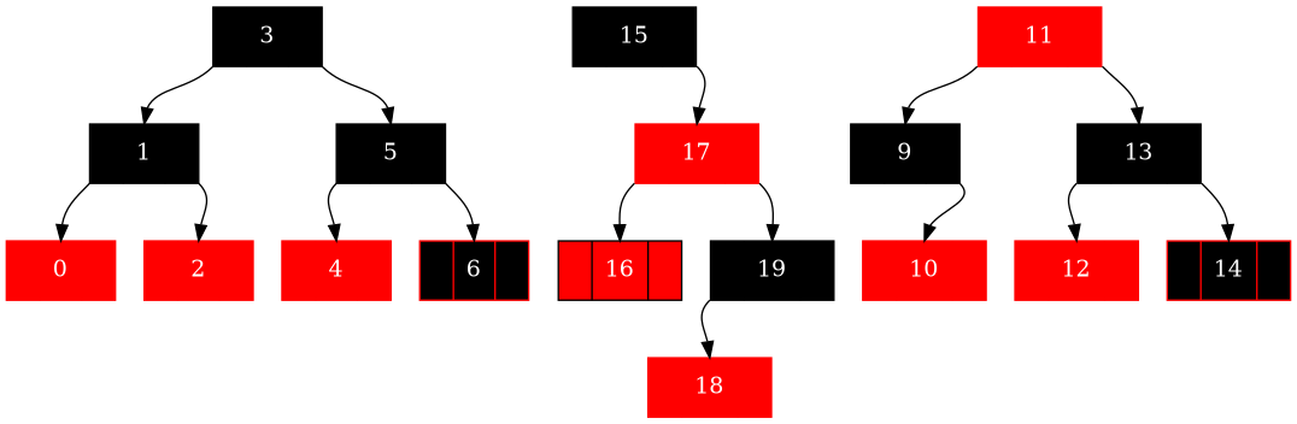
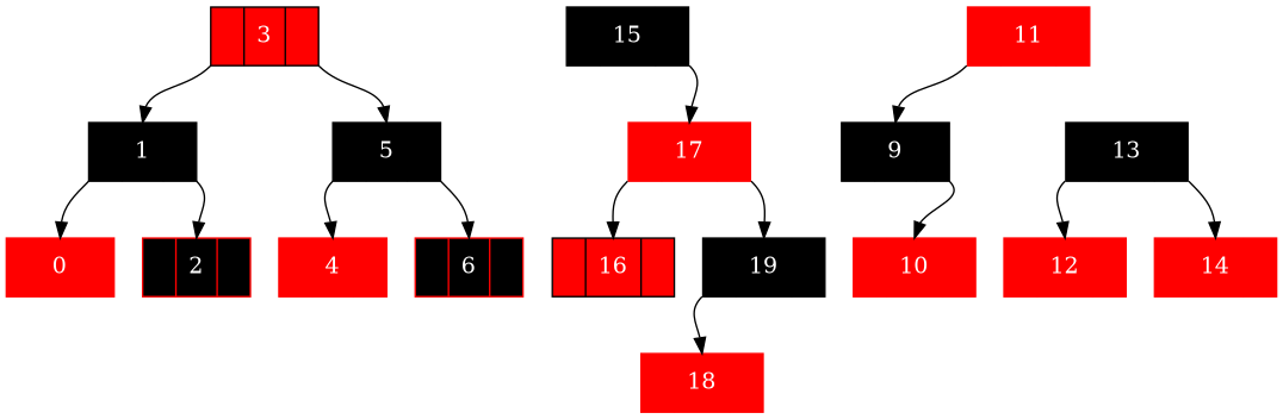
  digraph {
    node [color=red fontcolor=white shape=record style=filled]
    edge [headport=f1 tailport="f2:se"]
-   n1 [color=black label="<f0> | <f1> 3 | <f2> "]
+   n1 [color=black label="<f0> | <f1> 3 | <f2> " fillcolor=red]
    n2 [color=black label="<f0> | <f1> 1 | <f2> "]
    n3 [color=black label="<f0> | <f1> 5 | <f2> "]
    n4 [color=black label="<f0> | <f1> 15 | <f2> "]
    n5 [label="<f0> | <f1> 17 | <f2> "]
    n6 [label="<f0> | <f1> 0 | <f2> "]
-   n7 [label="<f0> | <f1> 2 | <f2> "]
+   n7 [label="<f0> | <f1> 2 | <f2> " fillcolor=black]
    n8 [label="<f0> | <f1> 4 | <f2> "]
    n9 [fillcolor=black label="<f0> | <f1> 6 | <f2> "]
    n10 [label="<f0> | <f1> 11 | <f2> "]
    n11 [color=black label="<f0> | <f1> 9 | <f2> "]
    n12 [color=black label="<f0> | <f1> 13 | <f2> "]
    n13 [color=black fillcolor=red label="<f0> | <f1> 16 | <f2> "]
    n14 [color=black label="<f0> | <f1> 19 | <f2> "]
    n15 [label="<f0> | <f1> 10 | <f2> "]
    n16 [label="<f0> | <f1> 12 | <f2> "]
-   n17 [label="<f0> | <f1> 14 | <f2> " fillcolor=black]
+   n17 [label="<f0> | <f1> 14 | <f2> "]
    n18 [label="<f0> | <f1> 18 | <f2> "]
    n1 -> n2 [tailport="f0:sw"]
    n1 -> n3
    n2 -> n6 [tailport="f0:sw"]
    n2 -> n7
    n3 -> n8 [tailport="f0:sw"]
    n3 -> n9
    n4 -> n5
    n5 -> n13 [tailport="f0:sw"]
    n5 -> n14
    n10 -> n11 [tailport="f0:sw"]
-   n10 -> n12
    n11 -> n15
    n12 -> n16 [tailport="f0:sw"]
    n12 -> n17
    n14 -> n18 [tailport="f0:sw"]
  }
